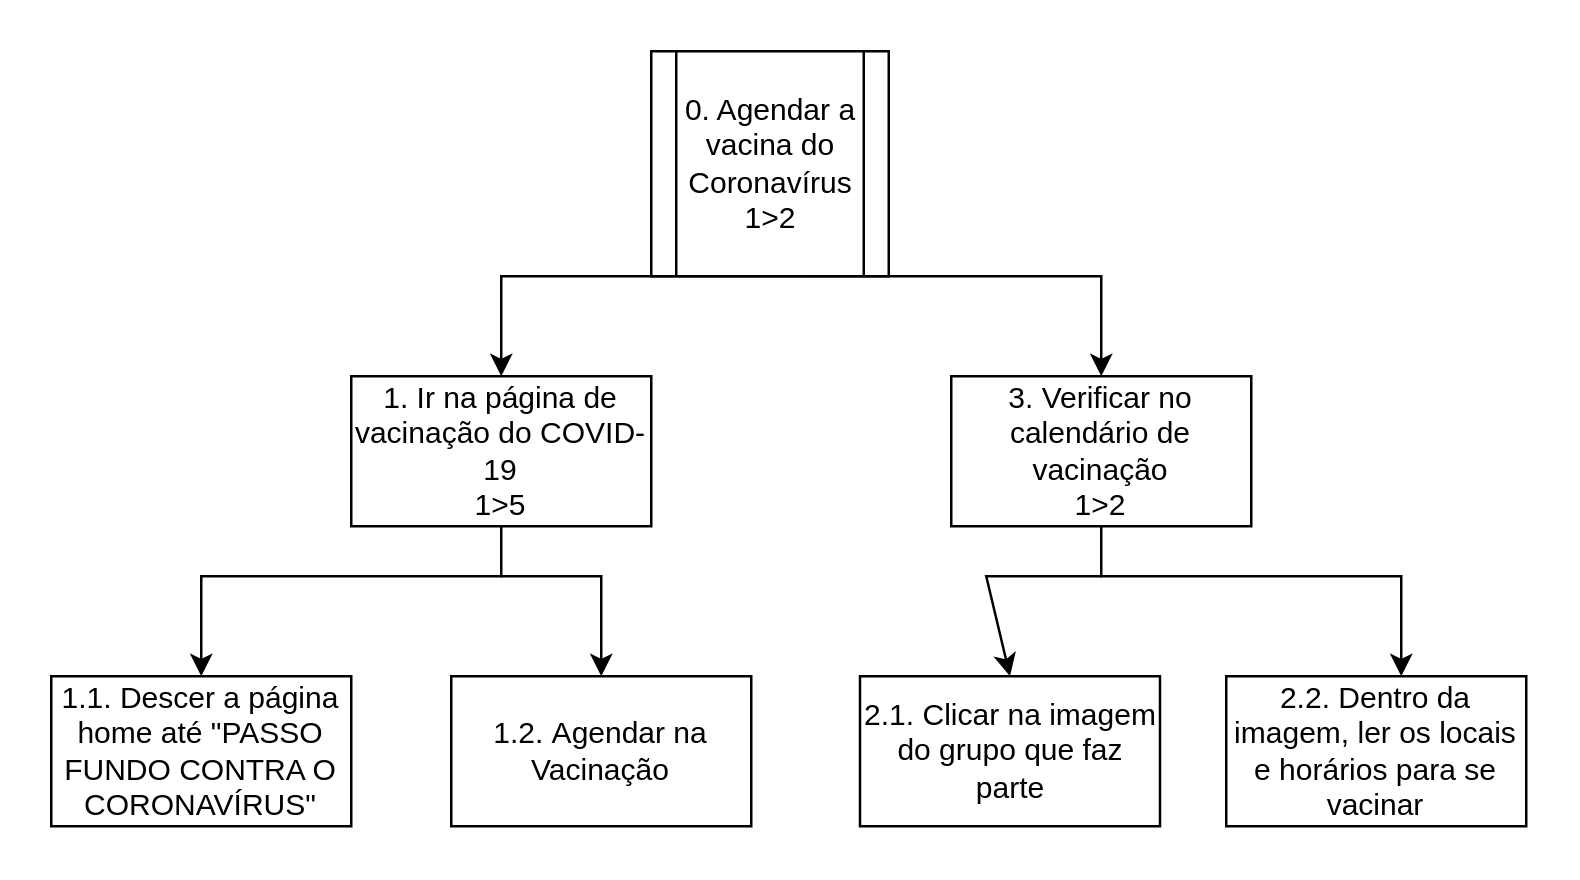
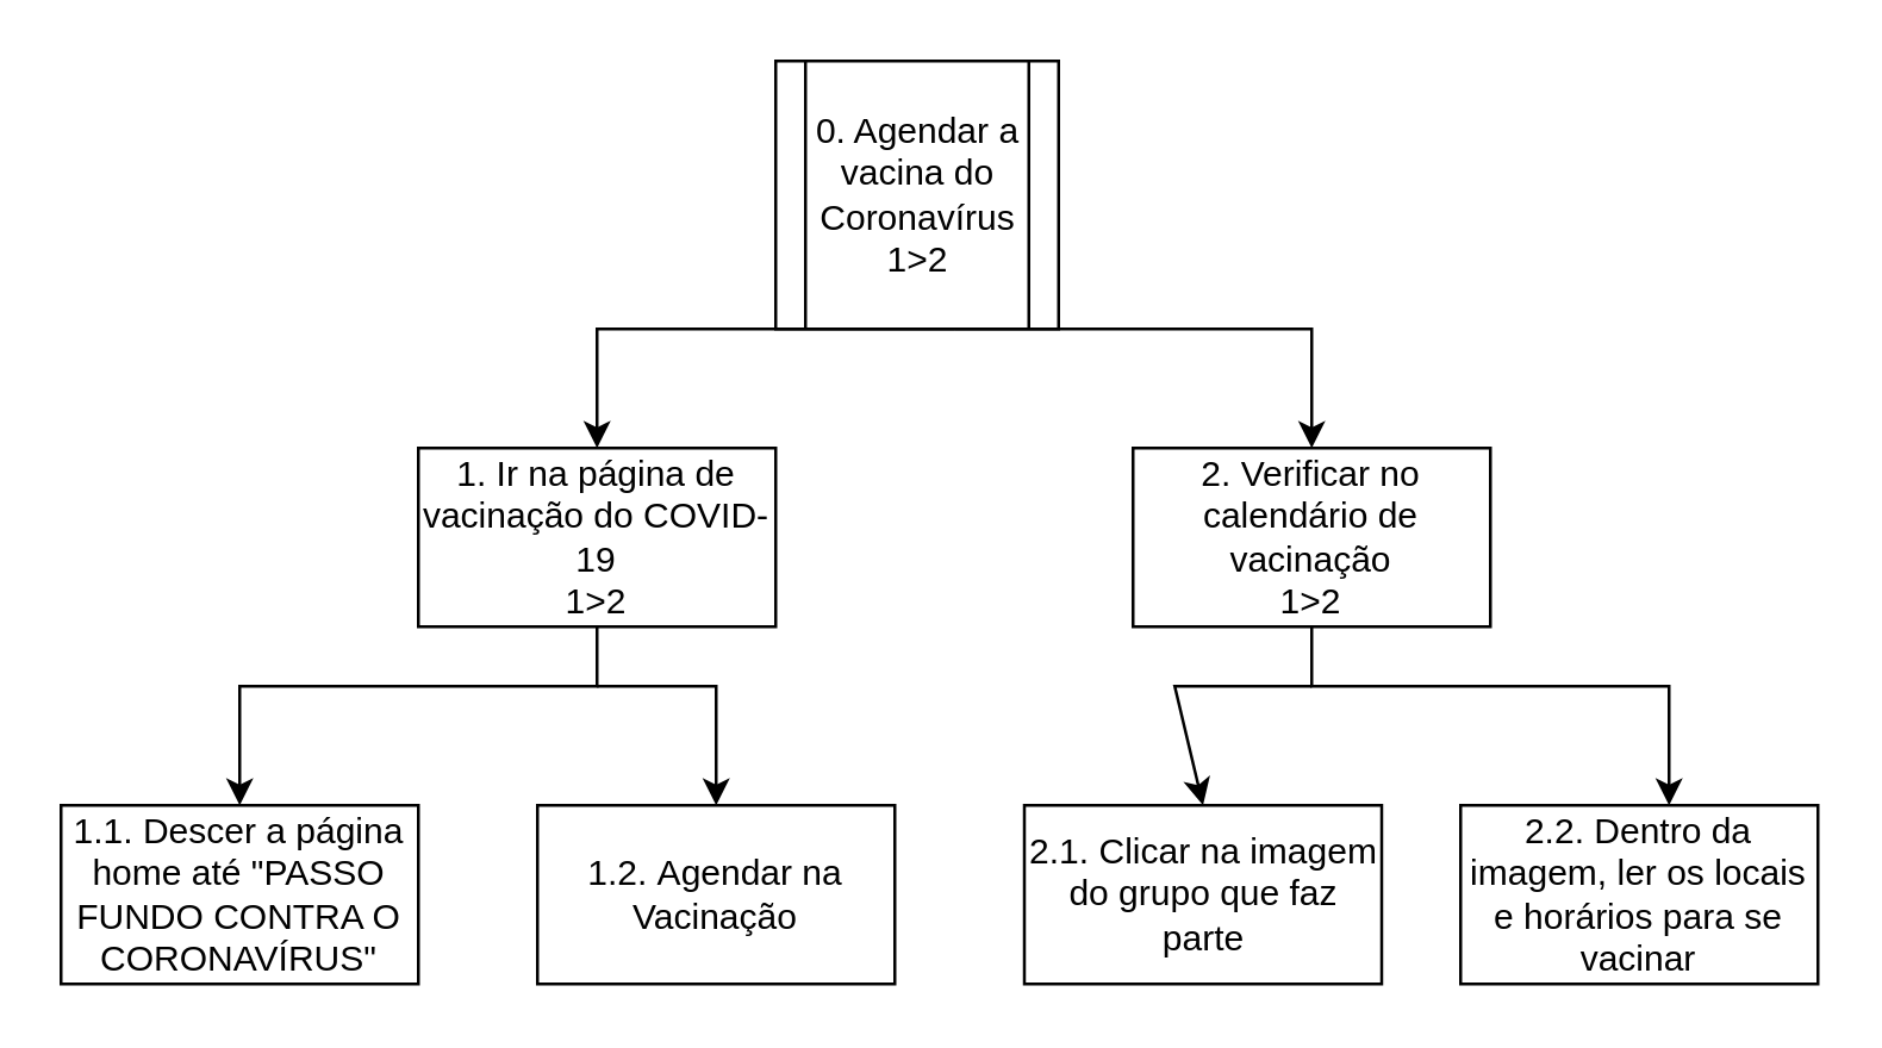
  <mxCell id="0" />
  <mxCell id="1" parent="0" />
  <mxCell id="2" value="0. Agendar a vacina do Coronavírus&lt;br&gt;1&amp;gt;2" style="shape=process;whiteSpace=wrap;html=1;backgroundOutline=1;" vertex="1" parent="1"><mxGeometry x="260" y="20" width="95" height="90" as="geometry" /></mxCell>
  <mxCell id="3" value="" style="endArrow=classic;html=1;rounded=0;exitX=0.5;exitY=1;exitDx=0;exitDy=0;" edge="1" parent="1" source="2"><mxGeometry width="50" height="50" relative="1" as="geometry"><mxPoint x="310" y="210" as="sourcePoint" /><mxPoint x="200" y="150" as="targetPoint" /><Array as="points"><mxPoint x="320" y="110" /><mxPoint x="200" y="110" /></Array></mxGeometry></mxCell>
  <mxCell id="4" value="" style="endArrow=classic;html=1;rounded=0;" edge="1" parent="1"><mxGeometry width="50" height="50" relative="1" as="geometry"><mxPoint x="320" y="110" as="sourcePoint" /><mxPoint x="440" y="150" as="targetPoint" /><Array as="points"><mxPoint x="440" y="110" /></Array></mxGeometry></mxCell>
- <mxCell id="5" value="1. Ir na página de vacinação do COVID-19&lt;br&gt;1&amp;gt;5" style="rounded=0;whiteSpace=wrap;html=1;" vertex="1" parent="1"><mxGeometry x="140" y="150" width="120" height="60" as="geometry" /></mxCell>
- <mxCell id="6" value="3.&amp;nbsp;Verificar no calendário de vacinação&lt;br&gt;1&amp;gt;2" style="rounded=0;whiteSpace=wrap;html=1;" vertex="1" parent="1"><mxGeometry x="380" y="150" width="120" height="60" as="geometry" /></mxCell>
+ <mxCell id="5" value="1. Ir na página de vacinação do COVID-19&lt;br&gt;1&amp;gt;2" style="rounded=0;whiteSpace=wrap;html=1;" vertex="1" parent="1"><mxGeometry x="140" y="150" width="120" height="60" as="geometry" /></mxCell>
+ <mxCell id="6" value="2.&amp;nbsp;Verificar no calendário de vacinação&lt;br&gt;1&amp;gt;2" style="rounded=0;whiteSpace=wrap;html=1;" vertex="1" parent="1"><mxGeometry x="380" y="150" width="120" height="60" as="geometry" /></mxCell>
  <mxCell id="7" value="" style="endArrow=classic;html=1;rounded=0;exitX=0.5;exitY=1;exitDx=0;exitDy=0;" edge="1" parent="1" source="5"><mxGeometry width="50" height="50" relative="1" as="geometry"><mxPoint x="310" y="180" as="sourcePoint" /><mxPoint x="80" y="270" as="targetPoint" /><Array as="points"><mxPoint x="200" y="230" /><mxPoint x="80" y="230" /></Array></mxGeometry></mxCell>
  <mxCell id="8" value="" style="endArrow=classic;html=1;rounded=0;exitX=0.5;exitY=1;exitDx=0;exitDy=0;" edge="1" parent="1" source="6"><mxGeometry width="50" height="50" relative="1" as="geometry"><mxPoint x="310" y="180" as="sourcePoint" /><mxPoint x="560" y="270" as="targetPoint" /><Array as="points"><mxPoint x="440" y="230" /><mxPoint x="560" y="230" /></Array></mxGeometry></mxCell>
  <mxCell id="9" value="1.1.&amp;nbsp;Descer a página home até &quot;PASSO FUNDO CONTRA O CORONAVÍRUS&quot;" style="rounded=0;whiteSpace=wrap;html=1;" vertex="1" parent="1"><mxGeometry x="20" y="270" width="120" height="60" as="geometry" /></mxCell>
  <mxCell id="10" value="2.2.&amp;nbsp;Dentro da imagem, ler os locais e horários para se vacinar" style="rounded=0;whiteSpace=wrap;html=1;" vertex="1" parent="1"><mxGeometry x="490" y="270" width="120" height="60" as="geometry" /></mxCell>
  <mxCell id="11" value="1.2.&amp;nbsp;Agendar na Vacinação" style="rounded=0;whiteSpace=wrap;html=1;" vertex="1" parent="1"><mxGeometry x="180" y="270" width="120" height="60" as="geometry" /></mxCell>
  <mxCell id="12" value="2.1.&amp;nbsp;Clicar na imagem do grupo que faz parte" style="rounded=0;whiteSpace=wrap;html=1;" vertex="1" parent="1"><mxGeometry x="343.5" y="270" width="120" height="60" as="geometry" /></mxCell>
  <mxCell id="13" value="" style="endArrow=classic;html=1;rounded=0;entryX=0.5;entryY=0;entryDx=0;entryDy=0;" edge="1" parent="1" target="11"><mxGeometry width="50" height="50" relative="1" as="geometry"><mxPoint x="200" y="230" as="sourcePoint" /><mxPoint x="360" y="130" as="targetPoint" /><Array as="points"><mxPoint x="240" y="230" /></Array></mxGeometry></mxCell>
  <mxCell id="14" value="" style="endArrow=classic;html=1;rounded=0;entryX=0.5;entryY=0;entryDx=0;entryDy=0;" edge="1" parent="1" target="12"><mxGeometry width="50" height="50" relative="1" as="geometry"><mxPoint x="440" y="230" as="sourcePoint" /><mxPoint x="360" y="130" as="targetPoint" /><Array as="points"><mxPoint x="394" y="230" /></Array></mxGeometry></mxCell>
